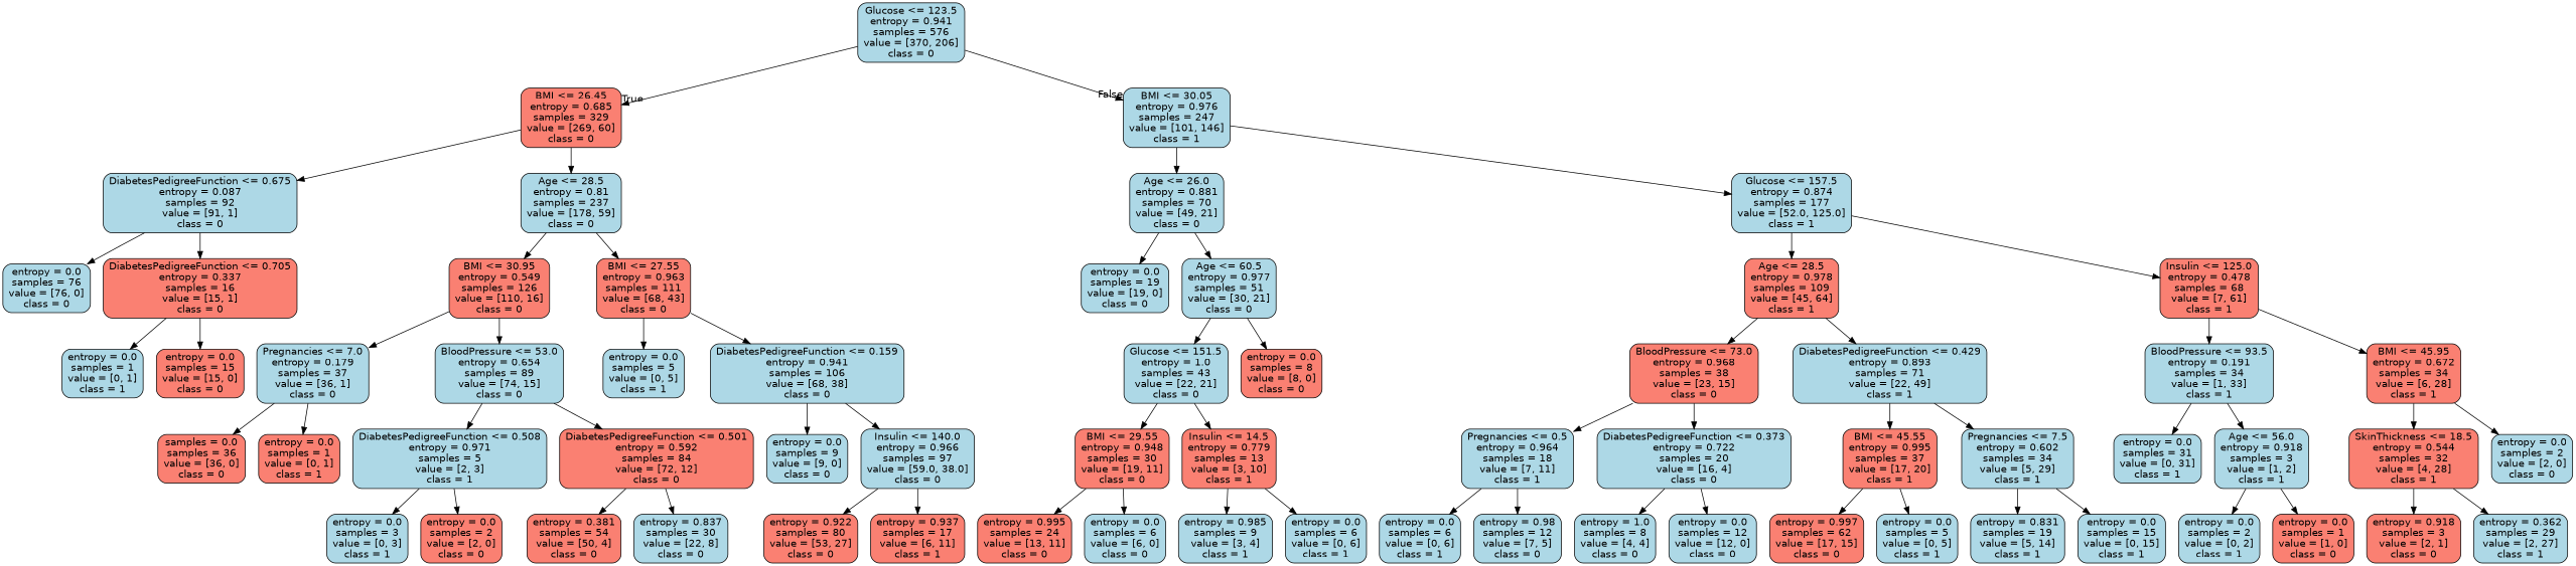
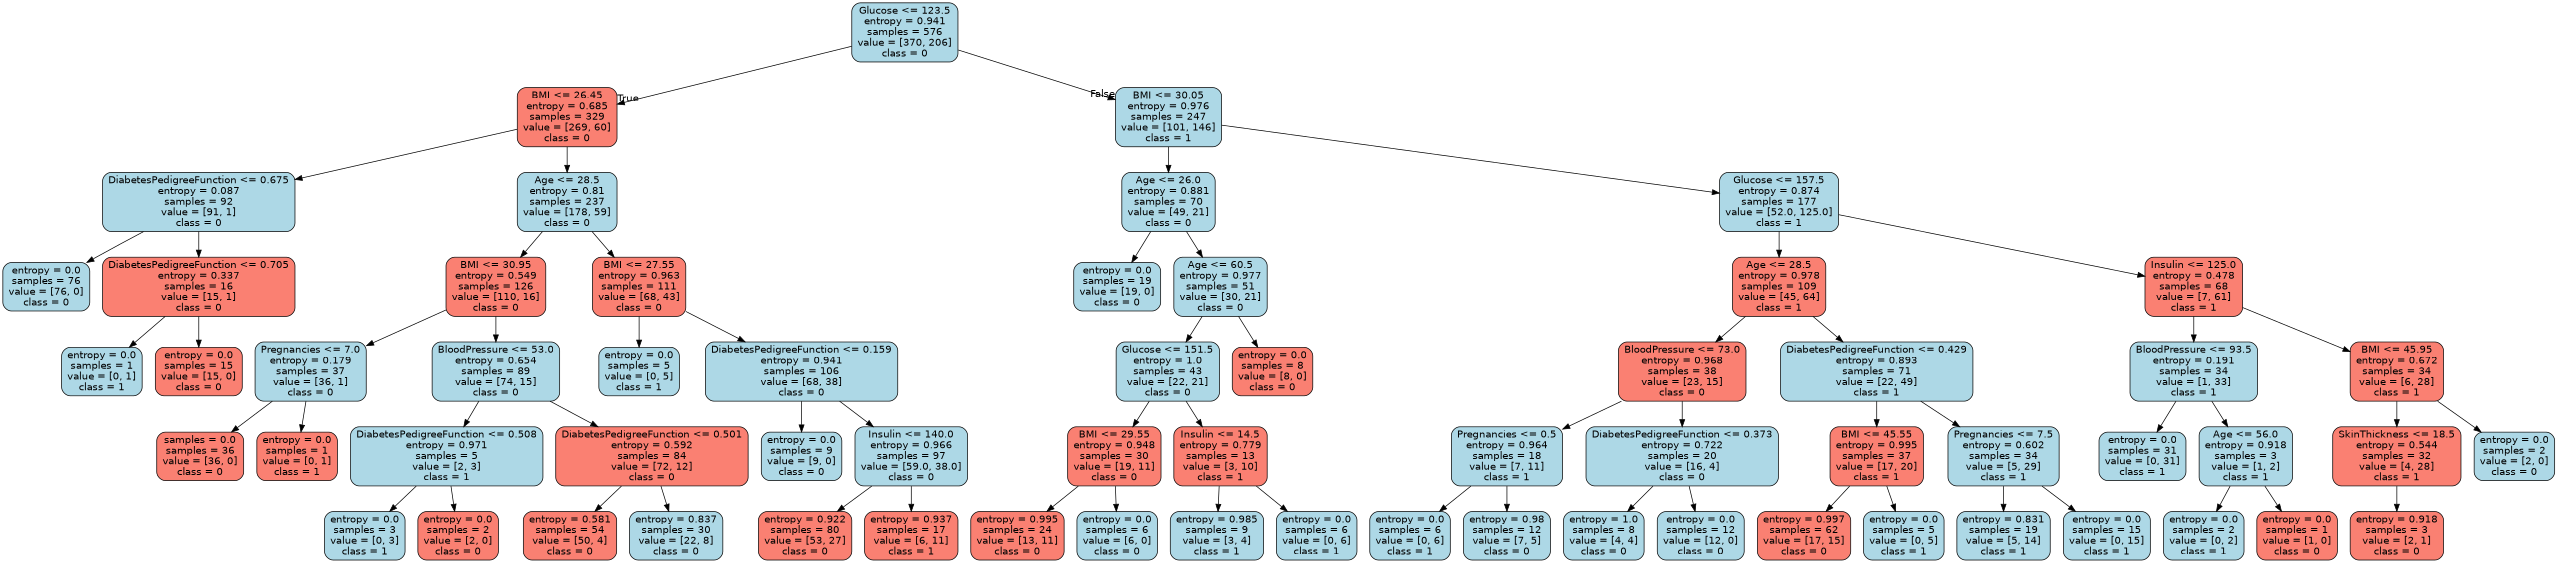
  digraph {
    node [color=black fillcolor=lightblue fontname=helvetica shape=box style="filled, rounded"]
    edge [fontname=helvetica]
    n1 [label="Glucose <= 123.5\nentropy = 0.941\nsamples = 576\nvalue = [370, 206]\nclass = 0"]
    n2 [fillcolor=salmon label="BMI <= 26.45\nentropy = 0.685\nsamples = 329\nvalue = [269, 60]\nclass = 0"]
    n3 [label="BMI <= 30.05\nentropy = 0.976\nsamples = 247\nvalue = [101, 146]\nclass = 1"]
    n4 [label="DiabetesPedigreeFunction <= 0.675\nentropy = 0.087\nsamples = 92\nvalue = [91, 1]\nclass = 0"]
    n5 [label="Age <= 28.5\nentropy = 0.81\nsamples = 237\nvalue = [178, 59]\nclass = 0"]
    n6 [label="Age <= 26.0\nentropy = 0.881\nsamples = 70\nvalue = [49, 21]\nclass = 0"]
    n7 [label="Glucose <= 157.5\nentropy = 0.874\nsamples = 177\nvalue = [52.0, 125.0]\nclass = 1"]
    n8 [label="entropy = 0.0\nsamples = 76\nvalue = [76, 0]\nclass = 0"]
    n9 [fillcolor=salmon label="DiabetesPedigreeFunction <= 0.705\nentropy = 0.337\nsamples = 16\nvalue = [15, 1]\nclass = 0"]
    n10 [fillcolor=salmon label="BMI <= 30.95\nentropy = 0.549\nsamples = 126\nvalue = [110, 16]\nclass = 0"]
    n11 [fillcolor=salmon label="BMI <= 27.55\nentropy = 0.963\nsamples = 111\nvalue = [68, 43]\nclass = 0"]
    n12 [label="entropy = 0.0\nsamples = 1\nvalue = [0, 1]\nclass = 1"]
    n13 [fillcolor=salmon label="entropy = 0.0\nsamples = 15\nvalue = [15, 0]\nclass = 0"]
    n14 [label="Pregnancies <= 7.0\nentropy = 0.179\nsamples = 37\nvalue = [36, 1]\nclass = 0"]
    n15 [label="BloodPressure <= 53.0\nentropy = 0.654\nsamples = 89\nvalue = [74, 15]\nclass = 0"]
    n16 [label="entropy = 0.0\nsamples = 5\nvalue = [0, 5]\nclass = 1"]
    n17 [label="DiabetesPedigreeFunction <= 0.159\nentropy = 0.941\nsamples = 106\nvalue = [68, 38]\nclass = 0"]
    n18 [fillcolor=salmon label="samples = 0.0\nsamples = 36\nvalue = [36, 0]\nclass = 0"]
    n19 [fillcolor=salmon label="entropy = 0.0\nsamples = 1\nvalue = [0, 1]\nclass = 1"]
    n20 [label="DiabetesPedigreeFunction <= 0.508\nentropy = 0.971\nsamples = 5\nvalue = [2, 3]\nclass = 1"]
    n21 [fillcolor=salmon label="DiabetesPedigreeFunction <= 0.501\nentropy = 0.592\nsamples = 84\nvalue = [72, 12]\nclass = 0"]
    n22 [label="entropy = 0.0\nsamples = 3\nvalue = [0, 3]\nclass = 1"]
    n23 [fillcolor=salmon label="entropy = 0.0\nsamples = 2\nvalue = [2, 0]\nclass = 0"]
-   n24 [fillcolor=salmon label="entropy = 0.381\nsamples = 54\nvalue = [50, 4]\nclass = 0"]
+   n24 [fillcolor=salmon label="entropy = 0.581\nsamples = 54\nvalue = [50, 4]\nclass = 0"]
    n25 [label="entropy = 0.837\nsamples = 30\nvalue = [22, 8]\nclass = 0"]
    n26 [label="entropy = 0.0\nsamples = 9\nvalue = [9, 0]\nclass = 0"]
    n27 [label="Insulin <= 140.0\nentropy = 0.966\nsamples = 97\nvalue = [59.0, 38.0]\nclass = 0"]
    n28 [fillcolor=salmon label="entropy = 0.922\nsamples = 80\nvalue = [53, 27]\nclass = 0"]
    n29 [fillcolor=salmon label="entropy = 0.937\nsamples = 17\nvalue = [6, 11]\nclass = 1"]
    n30 [label="entropy = 0.0\nsamples = 19\nvalue = [19, 0]\nclass = 0"]
    n31 [label="Age <= 60.5\nentropy = 0.977\nsamples = 51\nvalue = [30, 21]\nclass = 0"]
    n32 [fillcolor=salmon label="Age <= 28.5\nentropy = 0.978\nsamples = 109\nvalue = [45, 64]\nclass = 1"]
    n33 [fillcolor=salmon label="Insulin <= 125.0\nentropy = 0.478\nsamples = 68\nvalue = [7, 61]\nclass = 1"]
    n34 [label="Glucose <= 151.5\nentropy = 1.0\nsamples = 43\nvalue = [22, 21]\nclass = 0"]
    n35 [fillcolor=salmon label="entropy = 0.0\nsamples = 8\nvalue = [8, 0]\nclass = 0"]
    n36 [fillcolor=salmon label="BMI <= 29.55\nentropy = 0.948\nsamples = 30\nvalue = [19, 11]\nclass = 0"]
    n37 [fillcolor=salmon label="Insulin <= 14.5\nentropy = 0.779\nsamples = 13\nvalue = [3, 10]\nclass = 1"]
    n38 [fillcolor=salmon label="entropy = 0.995\nsamples = 24\nvalue = [13, 11]\nclass = 0"]
    n39 [label="entropy = 0.0\nsamples = 6\nvalue = [6, 0]\nclass = 0"]
    n40 [label="entropy = 0.985\nsamples = 9\nvalue = [3, 4]\nclass = 1"]
    n41 [label="entropy = 0.0\nsamples = 6\nvalue = [0, 6]\nclass = 1"]
    n42 [fillcolor=salmon label="BloodPressure <= 73.0\nentropy = 0.968\nsamples = 38\nvalue = [23, 15]\nclass = 0"]
    n43 [label="DiabetesPedigreeFunction <= 0.429\nentropy = 0.893\nsamples = 71\nvalue = [22, 49]\nclass = 1"]
    n44 [label="BloodPressure <= 93.5\nentropy = 0.191\nsamples = 34\nvalue = [1, 33]\nclass = 1"]
    n45 [fillcolor=salmon label="BMI <= 45.95\nentropy = 0.672\nsamples = 34\nvalue = [6, 28]\nclass = 1"]
    n46 [label="Pregnancies <= 0.5\nentropy = 0.964\nsamples = 18\nvalue = [7, 11]\nclass = 1"]
    n47 [label="DiabetesPedigreeFunction <= 0.373\nentropy = 0.722\nsamples = 20\nvalue = [16, 4]\nclass = 0"]
    n48 [fillcolor=salmon label="BMI <= 45.55\nentropy = 0.995\nsamples = 37\nvalue = [17, 20]\nclass = 1"]
    n49 [label="Pregnancies <= 7.5\nentropy = 0.602\nsamples = 34\nvalue = [5, 29]\nclass = 1"]
    n50 [label="entropy = 0.0\nsamples = 6\nvalue = [0, 6]\nclass = 1"]
    n51 [label="entropy = 0.98\nsamples = 12\nvalue = [7, 5]\nclass = 0"]
    n52 [label="entropy = 1.0\nsamples = 8\nvalue = [4, 4]\nclass = 0"]
    n53 [label="entropy = 0.0\nsamples = 12\nvalue = [12, 0]\nclass = 0"]
    n54 [fillcolor=salmon label="entropy = 0.997\nsamples = 62\nvalue = [17, 15]\nclass = 0"]
    n55 [label="entropy = 0.0\nsamples = 5\nvalue = [0, 5]\nclass = 1"]
    n56 [label="entropy = 0.831\nsamples = 19\nvalue = [5, 14]\nclass = 1"]
    n57 [label="entropy = 0.0\nsamples = 15\nvalue = [0, 15]\nclass = 1"]
    n58 [label="entropy = 0.0\nsamples = 31\nvalue = [0, 31]\nclass = 1"]
    n59 [label="Age <= 56.0\nentropy = 0.918\nsamples = 3\nvalue = [1, 2]\nclass = 1"]
    n60 [fillcolor=salmon label="SkinThickness <= 18.5\nentropy = 0.544\nsamples = 32\nvalue = [4, 28]\nclass = 1"]
    n61 [label="entropy = 0.0\nsamples = 2\nvalue = [2, 0]\nclass = 0"]
    n62 [label="entropy = 0.0\nsamples = 2\nvalue = [0, 2]\nclass = 1"]
    n63 [fillcolor=salmon label="entropy = 0.0\nsamples = 1\nvalue = [1, 0]\nclass = 0"]
    n64 [fillcolor=salmon label="entropy = 0.918\nsamples = 3\nvalue = [2, 1]\nclass = 0"]
-   n65 [label="entropy = 0.362\nsamples = 29\nvalue = [2, 27]\nclass = 1"]
    n1 -> n2 [headlabel=True labelangle=45 labeldistance=2.5]
    n1 -> n3 [headlabel=False labelangle=-45 labeldistance=2.5]
    n2 -> n4
    n2 -> n5
    n3 -> n6
    n3 -> n7
    n4 -> n8
    n4 -> n9
    n5 -> n10
    n5 -> n11
    n6 -> n30
    n6 -> n31
    n7 -> n32
    n7 -> n33
    n9 -> n12
    n9 -> n13
    n10 -> n14
    n10 -> n15
    n11 -> n16
    n11 -> n17
    n14 -> n18
    n14 -> n19
    n15 -> n20
    n15 -> n21
    n17 -> n26
    n17 -> n27
    n20 -> n22
    n20 -> n23
    n21 -> n24
    n21 -> n25
    n27 -> n28
    n27 -> n29
    n31 -> n34
    n31 -> n35
    n32 -> n42
    n32 -> n43
    n33 -> n44
    n33 -> n45
    n34 -> n36
    n34 -> n37
    n36 -> n38
    n36 -> n39
    n37 -> n40
    n37 -> n41
    n42 -> n46
    n42 -> n47
    n43 -> n48
    n43 -> n49
    n44 -> n58
    n44 -> n59
    n45 -> n60
    n45 -> n61
    n46 -> n50
    n46 -> n51
    n47 -> n52
    n47 -> n53
    n48 -> n54
    n48 -> n55
    n49 -> n56
    n49 -> n57
    n59 -> n62
    n59 -> n63
    n60 -> n64
-   n60 -> n65
  }
